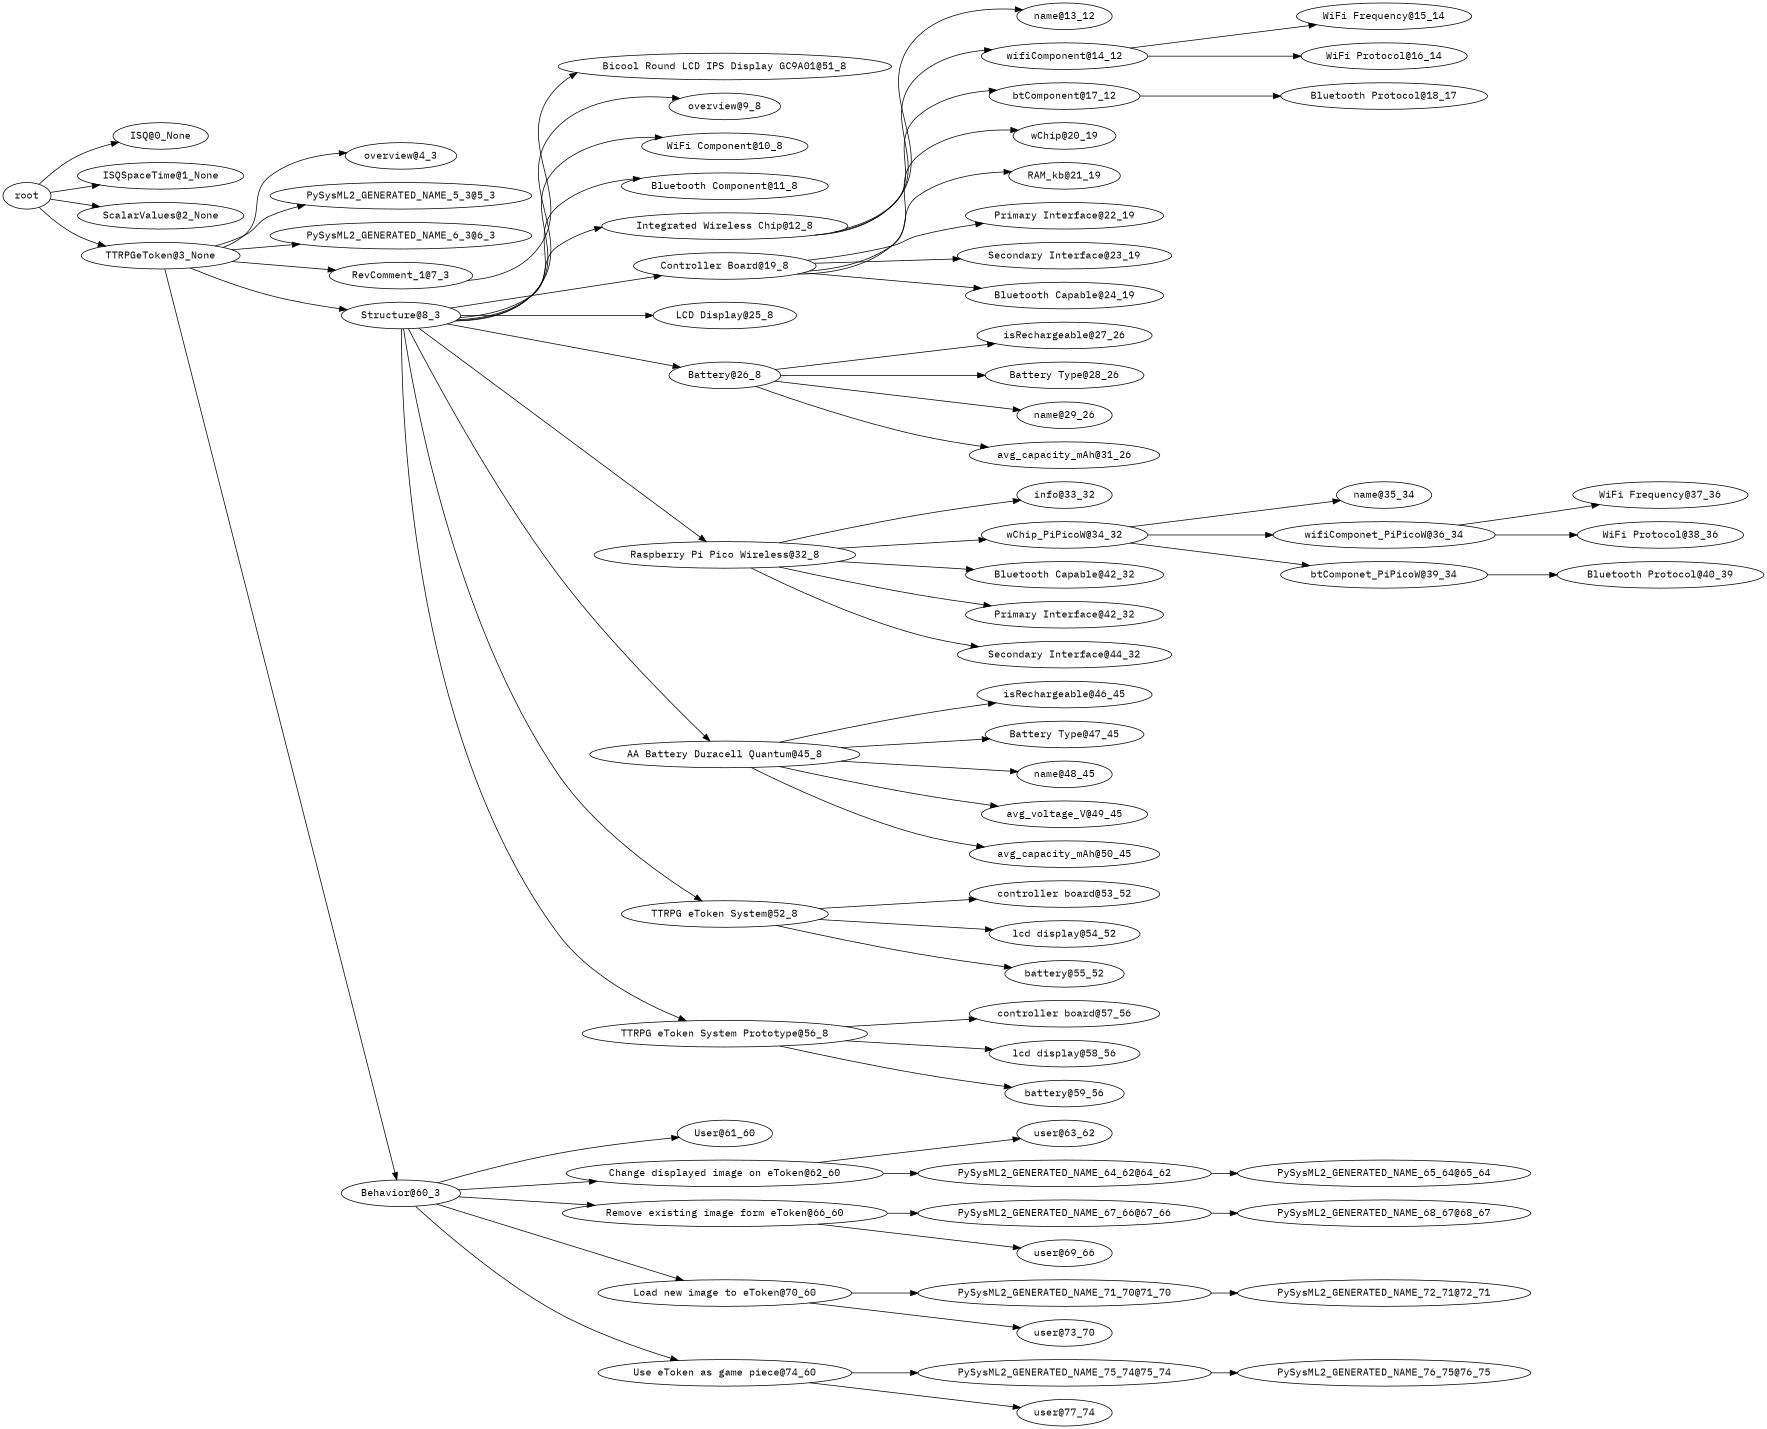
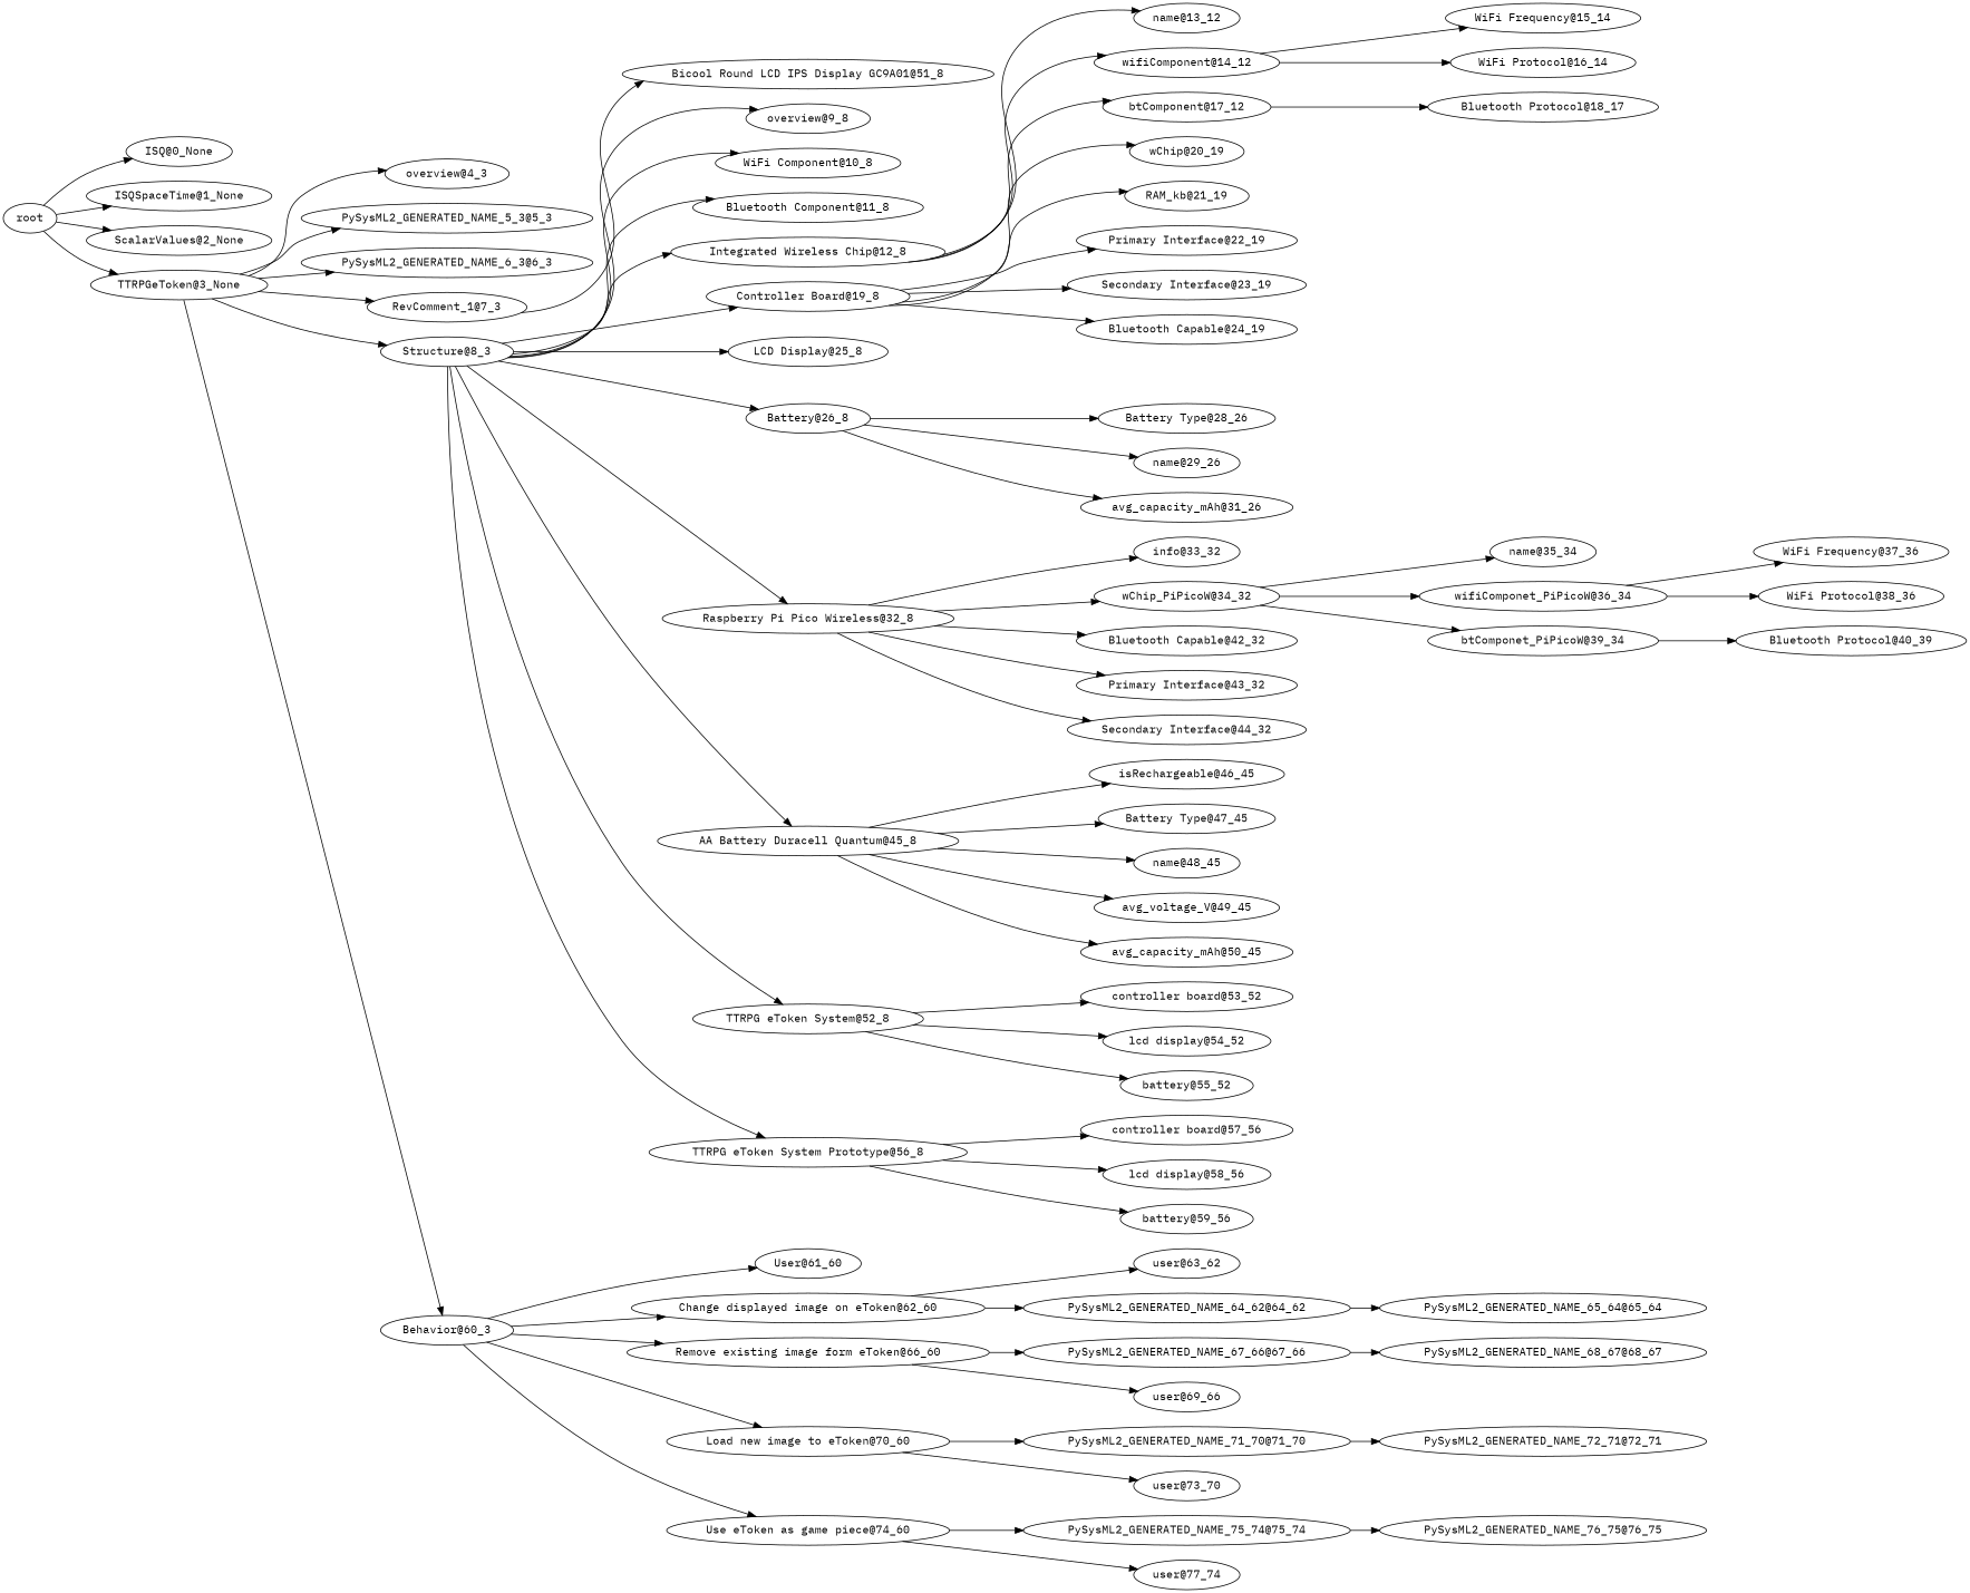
  digraph {
    fontname="IBM Plex Mono"
    rankdir=LR
    node [fontname="IBM Plex Mono"]
    edge [fontname="IBM Plex Mono"]
    root
    "ISQ@0_None"
    "ISQSpaceTime@1_None"
    "ScalarValues@2_None"
    "TTRPGeToken@3_None"
    "overview@4_3"
    "PySysML2_GENERATED_NAME_5_3@5_3"
    "PySysML2_GENERATED_NAME_6_3@6_3"
    "RevComment_1@7_3"
    "Structure@8_3"
    "Behavior@60_3"
    "Bicool Round LCD IPS Display GC9A01@51_8"
    "overview@9_8"
    "WiFi Component@10_8"
    "Bluetooth Component@11_8"
    "Integrated Wireless Chip@12_8"
    "Controller Board@19_8"
    "LCD Display@25_8"
    "Battery@26_8"
    "Raspberry Pi Pico Wireless@32_8"
    "AA Battery Duracell Quantum@45_8"
    "TTRPG eToken System@52_8"
    "TTRPG eToken System Prototype@56_8"
    "User@61_60"
    "Change displayed image on eToken@62_60"
    "Remove existing image form eToken@66_60"
    "Load new image to eToken@70_60"
    "Use eToken as game piece@74_60"
    "name@13_12"
    "wifiComponent@14_12"
    "btComponent@17_12"
    "wChip@20_19"
    "RAM_kb@21_19"
    "Primary Interface@22_19"
    "Secondary Interface@23_19"
    "Bluetooth Capable@24_19"
-   "isRechargeable@27_26"
    "Battery Type@28_26"
    "name@29_26"
    "avg_capacity_mAh@31_26"
    "info@33_32"
    "wChip_PiPicoW@34_32"
    "Bluetooth Capable@42_32"
-   "Primary Interface@43_32" [label="Primary Interface@42_32"]
+   "Primary Interface@43_32"
    "Secondary Interface@44_32"
    "isRechargeable@46_45"
    "Battery Type@47_45"
    "name@48_45"
    "avg_voltage_V@49_45"
    "avg_capacity_mAh@50_45"
    "controller board@53_52"
    "lcd display@54_52"
    "battery@55_52"
    "controller board@57_56"
    "lcd display@58_56"
    "battery@59_56"
    "WiFi Frequency@15_14"
    "WiFi Protocol@16_14"
    "Bluetooth Protocol@18_17"
    "name@35_34"
    "wifiComponet_PiPicoW@36_34"
    "btComponet_PiPicoW@39_34"
    "WiFi Frequency@37_36"
    "WiFi Protocol@38_36"
    "Bluetooth Protocol@40_39"
    "user@63_62"
    "PySysML2_GENERATED_NAME_64_62@64_62"
    "PySysML2_GENERATED_NAME_67_66@67_66"
    "user@69_66"
    "PySysML2_GENERATED_NAME_71_70@71_70"
    "user@73_70"
    "PySysML2_GENERATED_NAME_75_74@75_74"
    "user@77_74"
    "PySysML2_GENERATED_NAME_65_64@65_64"
    "PySysML2_GENERATED_NAME_68_67@68_67"
    "PySysML2_GENERATED_NAME_72_71@72_71"
    "PySysML2_GENERATED_NAME_76_75@76_75"
    root -> "ISQ@0_None"
    root -> "ISQSpaceTime@1_None"
    root -> "ScalarValues@2_None"
    root -> "TTRPGeToken@3_None"
    "TTRPGeToken@3_None" -> "overview@4_3"
    "TTRPGeToken@3_None" -> "PySysML2_GENERATED_NAME_5_3@5_3"
    "TTRPGeToken@3_None" -> "PySysML2_GENERATED_NAME_6_3@6_3"
    "TTRPGeToken@3_None" -> "RevComment_1@7_3"
    "TTRPGeToken@3_None" -> "Structure@8_3"
    "TTRPGeToken@3_None" -> "Behavior@60_3"
    "RevComment_1@7_3" -> "Bicool Round LCD IPS Display GC9A01@51_8"
    "Structure@8_3" -> "overview@9_8"
    "Structure@8_3" -> "WiFi Component@10_8"
    "Structure@8_3" -> "Bluetooth Component@11_8"
    "Structure@8_3" -> "Integrated Wireless Chip@12_8"
    "Structure@8_3" -> "Controller Board@19_8"
    "Structure@8_3" -> "LCD Display@25_8"
    "Structure@8_3" -> "Battery@26_8"
    "Structure@8_3" -> "Raspberry Pi Pico Wireless@32_8"
    "Structure@8_3" -> "AA Battery Duracell Quantum@45_8"
    "Structure@8_3" -> "TTRPG eToken System@52_8"
    "Structure@8_3" -> "TTRPG eToken System Prototype@56_8"
    "Behavior@60_3" -> "User@61_60"
    "Behavior@60_3" -> "Change displayed image on eToken@62_60"
    "Behavior@60_3" -> "Remove existing image form eToken@66_60"
    "Behavior@60_3" -> "Load new image to eToken@70_60"
    "Behavior@60_3" -> "Use eToken as game piece@74_60"
    "Integrated Wireless Chip@12_8" -> "name@13_12"
    "Integrated Wireless Chip@12_8" -> "wifiComponent@14_12"
    "Integrated Wireless Chip@12_8" -> "btComponent@17_12"
    "Controller Board@19_8" -> "wChip@20_19"
    "Controller Board@19_8" -> "RAM_kb@21_19"
    "Controller Board@19_8" -> "Primary Interface@22_19"
    "Controller Board@19_8" -> "Secondary Interface@23_19"
    "Controller Board@19_8" -> "Bluetooth Capable@24_19"
-   "Battery@26_8" -> "isRechargeable@27_26"
    "Battery@26_8" -> "Battery Type@28_26"
    "Battery@26_8" -> "name@29_26"
    "Battery@26_8" -> "avg_capacity_mAh@31_26"
    "Raspberry Pi Pico Wireless@32_8" -> "info@33_32"
    "Raspberry Pi Pico Wireless@32_8" -> "wChip_PiPicoW@34_32"
    "Raspberry Pi Pico Wireless@32_8" -> "Bluetooth Capable@42_32"
    "Raspberry Pi Pico Wireless@32_8" -> "Primary Interface@43_32"
    "Raspberry Pi Pico Wireless@32_8" -> "Secondary Interface@44_32"
    "AA Battery Duracell Quantum@45_8" -> "isRechargeable@46_45"
    "AA Battery Duracell Quantum@45_8" -> "Battery Type@47_45"
    "AA Battery Duracell Quantum@45_8" -> "name@48_45"
    "AA Battery Duracell Quantum@45_8" -> "avg_voltage_V@49_45"
    "AA Battery Duracell Quantum@45_8" -> "avg_capacity_mAh@50_45"
    "TTRPG eToken System@52_8" -> "controller board@53_52"
    "TTRPG eToken System@52_8" -> "lcd display@54_52"
    "TTRPG eToken System@52_8" -> "battery@55_52"
    "TTRPG eToken System Prototype@56_8" -> "controller board@57_56"
    "TTRPG eToken System Prototype@56_8" -> "lcd display@58_56"
    "TTRPG eToken System Prototype@56_8" -> "battery@59_56"
    "Change displayed image on eToken@62_60" -> "user@63_62"
    "Change displayed image on eToken@62_60" -> "PySysML2_GENERATED_NAME_64_62@64_62"
    "Remove existing image form eToken@66_60" -> "PySysML2_GENERATED_NAME_67_66@67_66"
    "Remove existing image form eToken@66_60" -> "user@69_66"
    "Load new image to eToken@70_60" -> "PySysML2_GENERATED_NAME_71_70@71_70"
    "Load new image to eToken@70_60" -> "user@73_70"
    "Use eToken as game piece@74_60" -> "PySysML2_GENERATED_NAME_75_74@75_74"
    "Use eToken as game piece@74_60" -> "user@77_74"
    "wifiComponent@14_12" -> "WiFi Frequency@15_14"
    "wifiComponent@14_12" -> "WiFi Protocol@16_14"
    "btComponent@17_12" -> "Bluetooth Protocol@18_17"
    "wChip_PiPicoW@34_32" -> "name@35_34"
    "wChip_PiPicoW@34_32" -> "wifiComponet_PiPicoW@36_34"
    "wChip_PiPicoW@34_32" -> "btComponet_PiPicoW@39_34"
    "wifiComponet_PiPicoW@36_34" -> "WiFi Frequency@37_36"
    "wifiComponet_PiPicoW@36_34" -> "WiFi Protocol@38_36"
    "btComponet_PiPicoW@39_34" -> "Bluetooth Protocol@40_39"
    "PySysML2_GENERATED_NAME_64_62@64_62" -> "PySysML2_GENERATED_NAME_65_64@65_64"
    "PySysML2_GENERATED_NAME_67_66@67_66" -> "PySysML2_GENERATED_NAME_68_67@68_67"
    "PySysML2_GENERATED_NAME_71_70@71_70" -> "PySysML2_GENERATED_NAME_72_71@72_71"
    "PySysML2_GENERATED_NAME_75_74@75_74" -> "PySysML2_GENERATED_NAME_76_75@76_75"
  }
